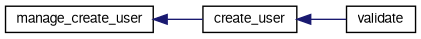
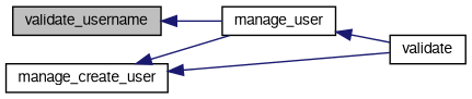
  digraph {
    rankdir=LR
    node [color=black fontname=FreeSans fontsize=10 shape=record]
    edge [color=midnightblue dir=back fontname=FreeSans fontsize=10 labelfontname=FreeSans labelfontsize=10 style=solid]
-   n2 [height=0.2 label=create_user width=0.4]
+   n1 [fillcolor=grey75 fontcolor=black height=0.2 label=validate_username style=filled width=0.4]
+   n2 [height=0.2 label=manage_user width=0.4]
    n3 [height=0.2 label=validate width=0.4]
    n4 [height=0.2 label=manage_create_user width=0.4]
+   n1 -> n2
    n2 -> n3
    n4 -> n2
+   n4 -> n3
  }
